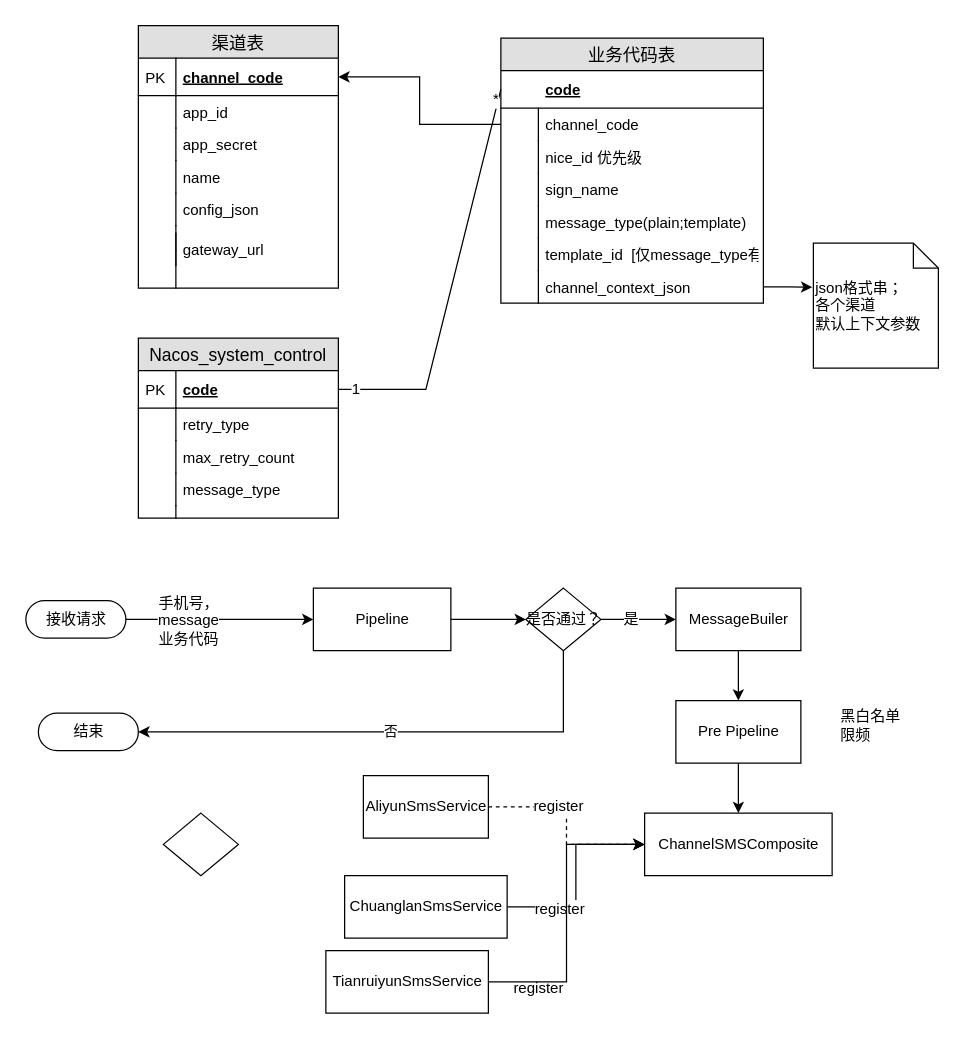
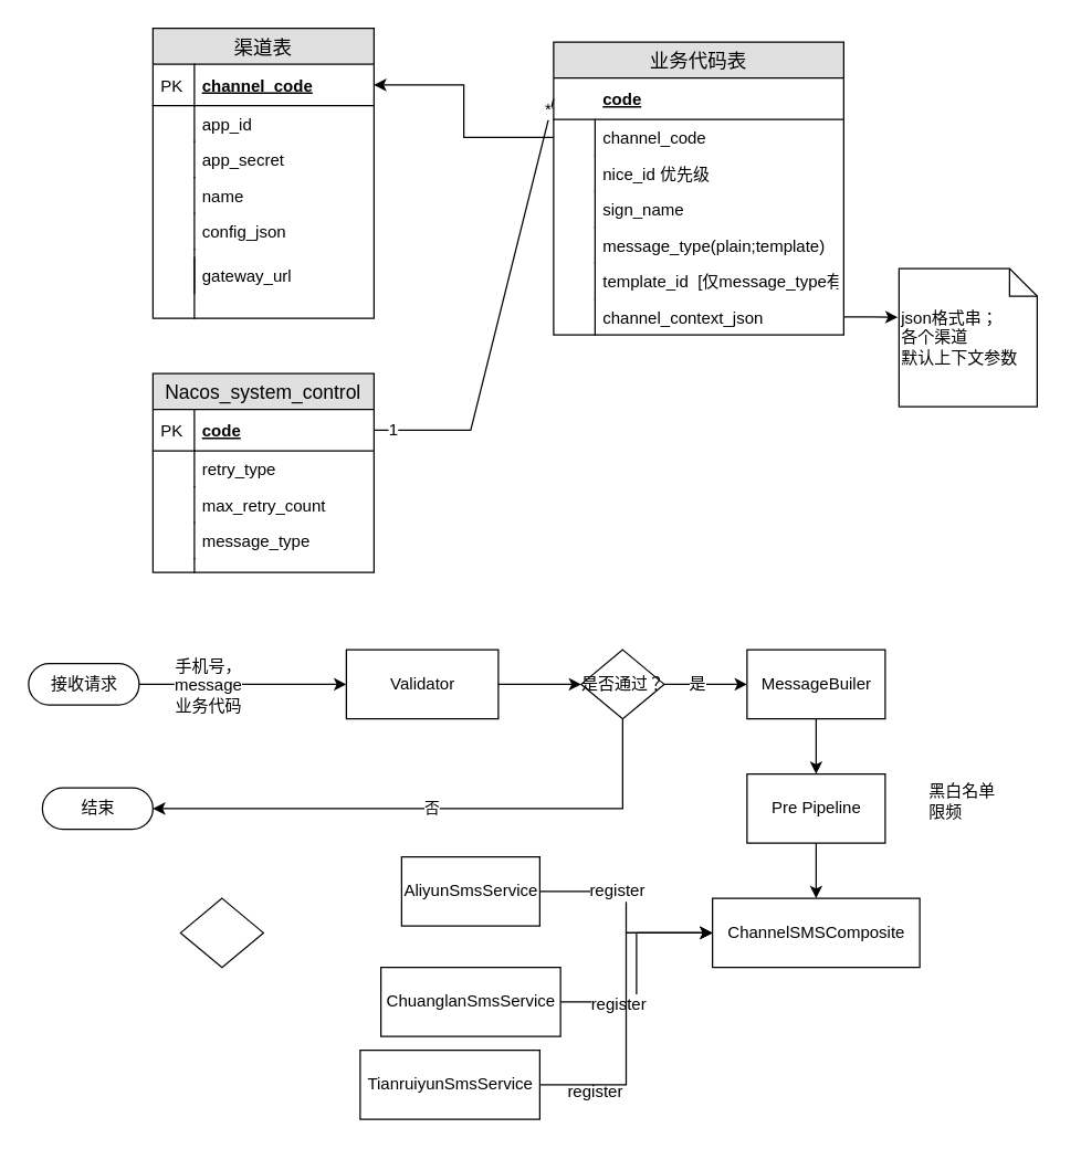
  <mxCell id="0" />
  <mxCell id="1" parent="0" />
  <mxCell id="2" value="渠道表" style="swimlane;fontStyle=0;childLayout=stackLayout;horizontal=1;startSize=26;fillColor=#e0e0e0;horizontalStack=0;resizeParent=1;resizeParentMax=0;resizeLast=0;collapsible=1;marginBottom=0;swimlaneFillColor=#ffffff;align=center;fontSize=14;" vertex="1" parent="1"><mxGeometry x="110" y="20" width="160" height="210" as="geometry" /></mxCell>
  <mxCell id="3" value="channel_code" style="shape=partialRectangle;top=0;left=0;right=0;bottom=1;align=left;verticalAlign=middle;fillColor=none;spacingLeft=34;spacingRight=4;overflow=hidden;rotatable=0;points=[[0,0.5],[1,0.5]];portConstraint=eastwest;dropTarget=0;fontStyle=5;fontSize=12;" vertex="1" parent="2"><mxGeometry y="26" width="160" height="30" as="geometry" /></mxCell>
  <mxCell id="4" value="PK" style="shape=partialRectangle;top=0;left=0;bottom=0;fillColor=none;align=left;verticalAlign=middle;spacingLeft=4;spacingRight=4;overflow=hidden;rotatable=0;points=[];portConstraint=eastwest;part=1;fontSize=12;" vertex="1" connectable="0" parent="3"><mxGeometry width="30" height="30" as="geometry" /></mxCell>
  <mxCell id="5" value="app_id" style="shape=partialRectangle;top=0;left=0;right=0;bottom=0;align=left;verticalAlign=top;fillColor=none;spacingLeft=34;spacingRight=4;overflow=hidden;rotatable=0;points=[[0,0.5],[1,0.5]];portConstraint=eastwest;dropTarget=0;fontSize=12;" vertex="1" parent="2"><mxGeometry y="56" width="160" height="26" as="geometry" /></mxCell>
  <mxCell id="6" value="" style="shape=partialRectangle;top=0;left=0;bottom=0;fillColor=none;align=left;verticalAlign=top;spacingLeft=4;spacingRight=4;overflow=hidden;rotatable=0;points=[];portConstraint=eastwest;part=1;fontSize=12;" vertex="1" connectable="0" parent="5"><mxGeometry width="30" height="26" as="geometry" /></mxCell>
  <mxCell id="7" value="app_secret" style="shape=partialRectangle;top=0;left=0;right=0;bottom=0;align=left;verticalAlign=top;fillColor=none;spacingLeft=34;spacingRight=4;overflow=hidden;rotatable=0;points=[[0,0.5],[1,0.5]];portConstraint=eastwest;dropTarget=0;fontSize=12;" vertex="1" parent="2"><mxGeometry y="82" width="160" height="26" as="geometry" /></mxCell>
  <mxCell id="8" value="" style="shape=partialRectangle;top=0;left=0;bottom=0;fillColor=none;align=left;verticalAlign=top;spacingLeft=4;spacingRight=4;overflow=hidden;rotatable=0;points=[];portConstraint=eastwest;part=1;fontSize=12;" vertex="1" connectable="0" parent="7"><mxGeometry width="30" height="26" as="geometry" /></mxCell>
  <mxCell id="9" value="name" style="shape=partialRectangle;top=0;left=0;right=0;bottom=0;align=left;verticalAlign=top;fillColor=none;spacingLeft=34;spacingRight=4;overflow=hidden;rotatable=0;points=[[0,0.5],[1,0.5]];portConstraint=eastwest;dropTarget=0;fontSize=12;" vertex="1" parent="2"><mxGeometry y="108" width="160" height="26" as="geometry" /></mxCell>
  <mxCell id="10" value="" style="shape=partialRectangle;top=0;left=0;bottom=0;fillColor=none;align=left;verticalAlign=top;spacingLeft=4;spacingRight=4;overflow=hidden;rotatable=0;points=[];portConstraint=eastwest;part=1;fontSize=12;" vertex="1" connectable="0" parent="9"><mxGeometry width="30" height="26" as="geometry" /></mxCell>
  <mxCell id="11" value="config_json" style="shape=partialRectangle;top=0;left=0;right=0;bottom=0;align=left;verticalAlign=top;fillColor=none;spacingLeft=34;spacingRight=4;overflow=hidden;rotatable=0;points=[[0,0.5],[1,0.5]];portConstraint=eastwest;dropTarget=0;fontSize=12;" vertex="1" parent="2"><mxGeometry y="134" width="160" height="26" as="geometry" /></mxCell>
  <mxCell id="12" value="" style="shape=partialRectangle;top=0;left=0;bottom=0;fillColor=none;align=left;verticalAlign=top;spacingLeft=4;spacingRight=4;overflow=hidden;rotatable=0;points=[];portConstraint=eastwest;part=1;fontSize=12;" vertex="1" connectable="0" parent="11"><mxGeometry width="30" height="26" as="geometry" /></mxCell>
  <mxCell id="13" value="" style="shape=partialRectangle;top=0;left=0;right=0;bottom=0;align=left;verticalAlign=top;fillColor=none;spacingLeft=34;spacingRight=4;overflow=hidden;rotatable=0;points=[[0,0.5],[1,0.5]];portConstraint=eastwest;dropTarget=0;fontSize=12;" vertex="1" parent="2"><mxGeometry y="160" width="160" height="50" as="geometry" /></mxCell>
  <mxCell id="14" value="" style="shape=partialRectangle;top=0;left=0;bottom=0;fillColor=none;align=left;verticalAlign=top;spacingLeft=4;spacingRight=4;overflow=hidden;rotatable=0;points=[];portConstraint=eastwest;part=1;fontSize=12;" vertex="1" connectable="0" parent="13"><mxGeometry width="30" height="50" as="geometry" /></mxCell>
  <mxCell id="15" value="gateway_url" style="shape=partialRectangle;top=0;left=0;right=0;bottom=0;align=left;verticalAlign=top;fillColor=none;spacingLeft=34;spacingRight=4;overflow=hidden;rotatable=0;points=[[0,0.5],[1,0.5]];portConstraint=eastwest;dropTarget=0;fontSize=12;" vertex="1" parent="1"><mxGeometry x="110" y="186" width="160" height="26" as="geometry" /></mxCell>
  <mxCell id="16" value="" style="shape=partialRectangle;top=0;left=0;bottom=0;fillColor=none;align=left;verticalAlign=top;spacingLeft=4;spacingRight=4;overflow=hidden;rotatable=0;points=[];portConstraint=eastwest;part=1;fontSize=12;" vertex="1" connectable="0" parent="15"><mxGeometry width="30" height="26" as="geometry" /></mxCell>
  <mxCell id="17" value="业务代码表" style="swimlane;fontStyle=0;childLayout=stackLayout;horizontal=1;startSize=26;fillColor=#e0e0e0;horizontalStack=0;resizeParent=1;resizeParentMax=0;resizeLast=0;collapsible=1;marginBottom=0;swimlaneFillColor=#ffffff;align=center;fontSize=14;" vertex="1" parent="1"><mxGeometry x="400" y="30" width="210" height="212" as="geometry" /></mxCell>
  <mxCell id="18" value="code" style="shape=partialRectangle;top=0;left=0;right=0;bottom=1;align=left;verticalAlign=middle;fillColor=none;spacingLeft=34;spacingRight=4;overflow=hidden;rotatable=0;points=[[0,0.5],[1,0.5]];portConstraint=eastwest;dropTarget=0;fontStyle=5;fontSize=12;" vertex="1" parent="17"><mxGeometry y="26" width="210" height="30" as="geometry" /></mxCell>
  <mxCell id="19" value="channel_code" style="shape=partialRectangle;top=0;left=0;right=0;bottom=0;align=left;verticalAlign=top;fillColor=none;spacingLeft=34;spacingRight=4;overflow=hidden;rotatable=0;points=[[0,0.5],[1,0.5]];portConstraint=eastwest;dropTarget=0;fontSize=12;" vertex="1" parent="17"><mxGeometry y="56" width="210" height="26" as="geometry" /></mxCell>
  <mxCell id="20" value="" style="shape=partialRectangle;top=0;left=0;bottom=0;fillColor=none;align=left;verticalAlign=top;spacingLeft=4;spacingRight=4;overflow=hidden;rotatable=0;points=[];portConstraint=eastwest;part=1;fontSize=12;" vertex="1" connectable="0" parent="19"><mxGeometry width="30" height="26" as="geometry" /></mxCell>
  <mxCell id="21" value="nice_id 优先级" style="shape=partialRectangle;top=0;left=0;right=0;bottom=0;align=left;verticalAlign=top;fillColor=none;spacingLeft=34;spacingRight=4;overflow=hidden;rotatable=0;points=[[0,0.5],[1,0.5]];portConstraint=eastwest;dropTarget=0;fontSize=12;" vertex="1" parent="17"><mxGeometry y="82" width="210" height="26" as="geometry" /></mxCell>
  <mxCell id="22" value="" style="shape=partialRectangle;top=0;left=0;bottom=0;fillColor=none;align=left;verticalAlign=top;spacingLeft=4;spacingRight=4;overflow=hidden;rotatable=0;points=[];portConstraint=eastwest;part=1;fontSize=12;" vertex="1" connectable="0" parent="21"><mxGeometry width="30" height="26" as="geometry" /></mxCell>
  <mxCell id="23" value="sign_name" style="shape=partialRectangle;top=0;left=0;right=0;bottom=0;align=left;verticalAlign=top;fillColor=none;spacingLeft=34;spacingRight=4;overflow=hidden;rotatable=0;points=[[0,0.5],[1,0.5]];portConstraint=eastwest;dropTarget=0;fontSize=12;" vertex="1" parent="17"><mxGeometry y="108" width="210" height="26" as="geometry" /></mxCell>
  <mxCell id="24" value="" style="shape=partialRectangle;top=0;left=0;bottom=0;fillColor=none;align=left;verticalAlign=top;spacingLeft=4;spacingRight=4;overflow=hidden;rotatable=0;points=[];portConstraint=eastwest;part=1;fontSize=12;" vertex="1" connectable="0" parent="23"><mxGeometry width="30" height="26" as="geometry" /></mxCell>
  <mxCell id="25" value="message_type(plain;template)" style="shape=partialRectangle;top=0;left=0;right=0;bottom=0;align=left;verticalAlign=top;fillColor=none;spacingLeft=34;spacingRight=4;overflow=hidden;rotatable=0;points=[[0,0.5],[1,0.5]];portConstraint=eastwest;dropTarget=0;fontSize=12;" vertex="1" parent="17"><mxGeometry y="134" width="210" height="26" as="geometry" /></mxCell>
  <mxCell id="26" value="" style="shape=partialRectangle;top=0;left=0;bottom=0;fillColor=none;align=left;verticalAlign=top;spacingLeft=4;spacingRight=4;overflow=hidden;rotatable=0;points=[];portConstraint=eastwest;part=1;fontSize=12;" vertex="1" connectable="0" parent="25"><mxGeometry width="30" height="26" as="geometry" /></mxCell>
  <mxCell id="27" value="template_id  [仅message_type有效]" style="shape=partialRectangle;top=0;left=0;right=0;bottom=0;align=left;verticalAlign=top;fillColor=none;spacingLeft=34;spacingRight=4;overflow=hidden;rotatable=0;points=[[0,0.5],[1,0.5]];portConstraint=eastwest;dropTarget=0;fontSize=12;" vertex="1" parent="17"><mxGeometry y="160" width="210" height="26" as="geometry" /></mxCell>
  <mxCell id="28" value="" style="shape=partialRectangle;top=0;left=0;bottom=0;fillColor=none;align=left;verticalAlign=top;spacingLeft=4;spacingRight=4;overflow=hidden;rotatable=0;points=[];portConstraint=eastwest;part=1;fontSize=12;" vertex="1" connectable="0" parent="27"><mxGeometry width="30" height="26" as="geometry" /></mxCell>
  <mxCell id="29" value="channel_context_json" style="shape=partialRectangle;top=0;left=0;right=0;bottom=0;align=left;verticalAlign=top;fillColor=none;spacingLeft=34;spacingRight=4;overflow=hidden;rotatable=0;points=[[0,0.5],[1,0.5]];portConstraint=eastwest;dropTarget=0;fontSize=12;" vertex="1" parent="17"><mxGeometry y="186" width="210" height="26" as="geometry" /></mxCell>
  <mxCell id="30" value="" style="shape=partialRectangle;top=0;left=0;bottom=0;fillColor=none;align=left;verticalAlign=top;spacingLeft=4;spacingRight=4;overflow=hidden;rotatable=0;points=[];portConstraint=eastwest;part=1;fontSize=12;" vertex="1" connectable="0" parent="29"><mxGeometry width="30" height="26" as="geometry" /></mxCell>
  <mxCell id="31" value="Nacos_system_control" style="swimlane;fontStyle=0;childLayout=stackLayout;horizontal=1;startSize=26;fillColor=#e0e0e0;horizontalStack=0;resizeParent=1;resizeParentMax=0;resizeLast=0;collapsible=1;marginBottom=0;swimlaneFillColor=#ffffff;align=center;fontSize=14;" vertex="1" parent="1"><mxGeometry x="110" y="270" width="160" height="144" as="geometry" /></mxCell>
  <mxCell id="32" value="code" style="shape=partialRectangle;top=0;left=0;right=0;bottom=1;align=left;verticalAlign=middle;fillColor=none;spacingLeft=34;spacingRight=4;overflow=hidden;rotatable=0;points=[[0,0.5],[1,0.5]];portConstraint=eastwest;dropTarget=0;fontStyle=5;fontSize=12;" vertex="1" parent="31"><mxGeometry y="26" width="160" height="30" as="geometry" /></mxCell>
  <mxCell id="33" value="PK" style="shape=partialRectangle;top=0;left=0;bottom=0;fillColor=none;align=left;verticalAlign=middle;spacingLeft=4;spacingRight=4;overflow=hidden;rotatable=0;points=[];portConstraint=eastwest;part=1;fontSize=12;" vertex="1" connectable="0" parent="32"><mxGeometry width="30" height="30" as="geometry" /></mxCell>
  <mxCell id="34" value="retry_type" style="shape=partialRectangle;top=0;left=0;right=0;bottom=0;align=left;verticalAlign=top;fillColor=none;spacingLeft=34;spacingRight=4;overflow=hidden;rotatable=0;points=[[0,0.5],[1,0.5]];portConstraint=eastwest;dropTarget=0;fontSize=12;" vertex="1" parent="31"><mxGeometry y="56" width="160" height="26" as="geometry" /></mxCell>
  <mxCell id="35" value="" style="shape=partialRectangle;top=0;left=0;bottom=0;fillColor=none;align=left;verticalAlign=top;spacingLeft=4;spacingRight=4;overflow=hidden;rotatable=0;points=[];portConstraint=eastwest;part=1;fontSize=12;" vertex="1" connectable="0" parent="34"><mxGeometry width="30" height="26" as="geometry" /></mxCell>
  <mxCell id="36" value="max_retry_count" style="shape=partialRectangle;top=0;left=0;right=0;bottom=0;align=left;verticalAlign=top;fillColor=none;spacingLeft=34;spacingRight=4;overflow=hidden;rotatable=0;points=[[0,0.5],[1,0.5]];portConstraint=eastwest;dropTarget=0;fontSize=12;" vertex="1" parent="31"><mxGeometry y="82" width="160" height="26" as="geometry" /></mxCell>
  <mxCell id="37" value="" style="shape=partialRectangle;top=0;left=0;bottom=0;fillColor=none;align=left;verticalAlign=top;spacingLeft=4;spacingRight=4;overflow=hidden;rotatable=0;points=[];portConstraint=eastwest;part=1;fontSize=12;" vertex="1" connectable="0" parent="36"><mxGeometry width="30" height="26" as="geometry" /></mxCell>
  <mxCell id="38" value="message_type" style="shape=partialRectangle;top=0;left=0;right=0;bottom=0;align=left;verticalAlign=top;fillColor=none;spacingLeft=34;spacingRight=4;overflow=hidden;rotatable=0;points=[[0,0.5],[1,0.5]];portConstraint=eastwest;dropTarget=0;fontSize=12;" vertex="1" parent="31"><mxGeometry y="108" width="160" height="26" as="geometry" /></mxCell>
  <mxCell id="39" value="" style="shape=partialRectangle;top=0;left=0;bottom=0;fillColor=none;align=left;verticalAlign=top;spacingLeft=4;spacingRight=4;overflow=hidden;rotatable=0;points=[];portConstraint=eastwest;part=1;fontSize=12;" vertex="1" connectable="0" parent="38"><mxGeometry width="30" height="26" as="geometry" /></mxCell>
  <mxCell id="40" value="" style="shape=partialRectangle;top=0;left=0;right=0;bottom=0;align=left;verticalAlign=top;fillColor=none;spacingLeft=34;spacingRight=4;overflow=hidden;rotatable=0;points=[[0,0.5],[1,0.5]];portConstraint=eastwest;dropTarget=0;fontSize=12;" vertex="1" parent="31"><mxGeometry y="134" width="160" height="10" as="geometry" /></mxCell>
  <mxCell id="41" value="" style="shape=partialRectangle;top=0;left=0;bottom=0;fillColor=none;align=left;verticalAlign=top;spacingLeft=4;spacingRight=4;overflow=hidden;rotatable=0;points=[];portConstraint=eastwest;part=1;fontSize=12;" vertex="1" connectable="0" parent="40"><mxGeometry width="30" height="10" as="geometry" /></mxCell>
  <mxCell id="42" value="" style="endArrow=none;html=1;rounded=0;entryX=0;entryY=0.5;entryDx=0;entryDy=0;" edge="1" parent="1" source="32" target="18"><mxGeometry relative="1" as="geometry"><mxPoint x="330" y="360" as="sourcePoint" /><mxPoint x="490" y="360" as="targetPoint" /><Array as="points"><mxPoint x="340" y="311" /></Array></mxGeometry></mxCell>
  <mxCell id="43" value="" style="resizable=0;html=1;align=right;verticalAlign=bottom;" connectable="0" vertex="1" parent="42"><mxGeometry x="1" relative="1" as="geometry" /></mxCell>
  <mxCell id="44" value="1" style="text;html=1;align=center;verticalAlign=middle;resizable=0;points=[];labelBackgroundColor=#ffffff;" vertex="1" connectable="0" parent="42"><mxGeometry x="-0.915" y="1" relative="1" as="geometry"><mxPoint as="offset" /></mxGeometry></mxCell>
  <mxCell id="45" value="*" style="text;html=1;align=center;verticalAlign=middle;resizable=0;points=[];labelBackgroundColor=#ffffff;" vertex="1" connectable="0" parent="42"><mxGeometry x="0.946" y="3" relative="1" as="geometry"><mxPoint as="offset" /></mxGeometry></mxCell>
  <mxCell id="46" style="edgeStyle=orthogonalEdgeStyle;rounded=0;orthogonalLoop=1;jettySize=auto;html=1;exitX=0;exitY=0.5;exitDx=0;exitDy=0;entryX=1;entryY=0.5;entryDx=0;entryDy=0;" edge="1" parent="1" source="19" target="3"><mxGeometry relative="1" as="geometry" /></mxCell>
  <mxCell id="47" value="json格式串；&lt;br&gt;各个渠道&lt;br&gt;默认上下文参数&lt;br&gt;&lt;div style=&quot;text-align: justify&quot;&gt;&lt;/div&gt;" style="shape=note;size=20;whiteSpace=wrap;html=1;align=left;" vertex="1" parent="1"><mxGeometry x="650" y="194" width="100" height="100" as="geometry" /></mxCell>
  <mxCell id="48" style="edgeStyle=orthogonalEdgeStyle;rounded=0;orthogonalLoop=1;jettySize=auto;html=1;entryX=-0.009;entryY=0.353;entryDx=0;entryDy=0;entryPerimeter=0;" edge="1" parent="1" source="29" target="47"><mxGeometry relative="1" as="geometry" /></mxCell>
  <mxCell id="49" style="edgeStyle=orthogonalEdgeStyle;rounded=0;orthogonalLoop=1;jettySize=auto;html=1;exitX=1;exitY=0.5;exitDx=0;exitDy=0;" edge="1" parent="1" source="50" target="57"><mxGeometry relative="1" as="geometry" /></mxCell>
- <mxCell id="50" value="Pipeline" style="html=1;" vertex="1" parent="1"><mxGeometry x="250" y="470" width="110" height="50" as="geometry" /></mxCell>
+ <mxCell id="50" value="Validator" style="html=1;" vertex="1" parent="1"><mxGeometry x="250" y="470" width="110" height="50" as="geometry" /></mxCell>
  <mxCell id="51" style="edgeStyle=orthogonalEdgeStyle;rounded=0;orthogonalLoop=1;jettySize=auto;html=1;exitX=1;exitY=0.5;exitDx=0;exitDy=0;exitPerimeter=0;entryX=0;entryY=0.5;entryDx=0;entryDy=0;" edge="1" parent="1" source="53" target="50"><mxGeometry relative="1" as="geometry" /></mxCell>
  <mxCell id="52" value="手机号，&lt;br&gt;message&lt;br&gt;业务代码" style="text;html=1;align=center;verticalAlign=middle;resizable=0;points=[];labelBackgroundColor=#ffffff;" vertex="1" connectable="0" parent="51"><mxGeometry x="-0.345" relative="1" as="geometry"><mxPoint as="offset" /></mxGeometry></mxCell>
  <mxCell id="53" value="接收请求" style="html=1;dashed=0;whitespace=wrap;shape=mxgraph.dfd.start" vertex="1" parent="1"><mxGeometry x="20" y="480" width="80" height="30" as="geometry" /></mxCell>
  <mxCell id="54" value="否" style="edgeStyle=orthogonalEdgeStyle;rounded=0;orthogonalLoop=1;jettySize=auto;html=1;exitX=0.5;exitY=1;exitDx=0;exitDy=0;entryX=1;entryY=0.5;entryDx=0;entryDy=0;entryPerimeter=0;" edge="1" parent="1" source="57" target="59"><mxGeometry relative="1" as="geometry" /></mxCell>
  <mxCell id="55" style="edgeStyle=orthogonalEdgeStyle;rounded=0;orthogonalLoop=1;jettySize=auto;html=1;exitX=1;exitY=0.5;exitDx=0;exitDy=0;entryX=0;entryY=0.5;entryDx=0;entryDy=0;" edge="1" parent="1" source="57" target="61"><mxGeometry relative="1" as="geometry"><mxPoint x="530" y="495.286" as="targetPoint" /></mxGeometry></mxCell>
  <mxCell id="56" value="是" style="text;html=1;align=center;verticalAlign=middle;resizable=0;points=[];labelBackgroundColor=#ffffff;" vertex="1" connectable="0" parent="55"><mxGeometry x="-0.238" y="1" relative="1" as="geometry"><mxPoint as="offset" /></mxGeometry></mxCell>
  <mxCell id="57" value="是否通过？" style="shape=rhombus;html=1;dashed=0;whitespace=wrap;perimeter=rhombusPerimeter;" vertex="1" parent="1"><mxGeometry x="420" y="470" width="60" height="50" as="geometry" /></mxCell>
  <mxCell id="58" value="" style="shape=rhombus;html=1;dashed=0;whitespace=wrap;perimeter=rhombusPerimeter;" vertex="1" parent="1"><mxGeometry x="130" y="650" width="60" height="50" as="geometry" /></mxCell>
  <mxCell id="59" value="结束" style="html=1;dashed=0;whitespace=wrap;shape=mxgraph.dfd.start" vertex="1" parent="1"><mxGeometry x="30" y="570" width="80" height="30" as="geometry" /></mxCell>
  <mxCell id="60" style="edgeStyle=orthogonalEdgeStyle;rounded=0;orthogonalLoop=1;jettySize=auto;html=1;exitX=0.5;exitY=1;exitDx=0;exitDy=0;" edge="1" parent="1" source="61" target="64"><mxGeometry relative="1" as="geometry" /></mxCell>
  <mxCell id="61" value="MessageBuiler" style="html=1;dashed=0;whitespace=wrap;" vertex="1" parent="1"><mxGeometry x="540" y="470" width="100" height="50" as="geometry" /></mxCell>
  <mxCell id="62" value="ChannelSMSComposite" style="html=1;dashed=0;whitespace=wrap;" vertex="1" parent="1"><mxGeometry x="515" y="650" width="150" height="50" as="geometry" /></mxCell>
  <mxCell id="63" style="edgeStyle=orthogonalEdgeStyle;rounded=0;orthogonalLoop=1;jettySize=auto;html=1;exitX=0.5;exitY=1;exitDx=0;exitDy=0;entryX=0.5;entryY=0;entryDx=0;entryDy=0;" edge="1" parent="1" source="64" target="62"><mxGeometry relative="1" as="geometry" /></mxCell>
  <mxCell id="64" value="Pre Pipeline" style="html=1;dashed=0;whitespace=wrap;" vertex="1" parent="1"><mxGeometry x="540" y="560" width="100" height="50" as="geometry" /></mxCell>
  <mxCell id="65" value="黑白名单&lt;br&gt;限频" style="text;html=1;strokeColor=none;fillColor=none;align=left;verticalAlign=middle;whiteSpace=wrap;rounded=0;" vertex="1" parent="1"><mxGeometry x="670" y="570" width="90" height="20" as="geometry" /></mxCell>
- <mxCell id="66" style="edgeStyle=orthogonalEdgeStyle;rounded=0;orthogonalLoop=1;jettySize=auto;html=1;exitX=1;exitY=0.5;exitDx=0;exitDy=0;dashed=1;" edge="1" parent="1" source="68" target="62"><mxGeometry relative="1" as="geometry" /></mxCell>
+ <mxCell id="66" style="edgeStyle=orthogonalEdgeStyle;rounded=0;orthogonalLoop=1;jettySize=auto;html=1;exitX=1;exitY=0.5;exitDx=0;exitDy=0;" edge="1" parent="1" source="68" target="62"><mxGeometry relative="1" as="geometry" /></mxCell>
  <mxCell id="67" value="register" style="text;html=1;align=center;verticalAlign=middle;resizable=0;points=[];labelBackgroundColor=#ffffff;" vertex="1" connectable="0" parent="66"><mxGeometry x="-0.285" y="1" relative="1" as="geometry"><mxPoint as="offset" /></mxGeometry></mxCell>
  <mxCell id="68" value="AliyunSmsService" style="html=1;dashed=0;whitespace=wrap;" vertex="1" parent="1"><mxGeometry x="290" y="620" width="100" height="50" as="geometry" /></mxCell>
  <mxCell id="69" style="edgeStyle=orthogonalEdgeStyle;rounded=0;orthogonalLoop=1;jettySize=auto;html=1;exitX=1;exitY=0.5;exitDx=0;exitDy=0;entryX=0;entryY=0.5;entryDx=0;entryDy=0;" edge="1" parent="1" source="71" target="62"><mxGeometry relative="1" as="geometry" /></mxCell>
  <mxCell id="70" value="register" style="text;html=1;align=center;verticalAlign=middle;resizable=0;points=[];labelBackgroundColor=#ffffff;" vertex="1" connectable="0" parent="69"><mxGeometry x="-0.486" y="-1" relative="1" as="geometry"><mxPoint as="offset" /></mxGeometry></mxCell>
  <mxCell id="71" value="ChuanglanSmsService" style="html=1;dashed=0;whitespace=wrap;" vertex="1" parent="1"><mxGeometry x="275" y="700" width="130" height="50" as="geometry" /></mxCell>
  <mxCell id="72" style="edgeStyle=orthogonalEdgeStyle;rounded=0;orthogonalLoop=1;jettySize=auto;html=1;exitX=1;exitY=0.5;exitDx=0;exitDy=0;entryX=0;entryY=0.5;entryDx=0;entryDy=0;" edge="1" parent="1" source="73" target="62"><mxGeometry relative="1" as="geometry" /></mxCell>
  <mxCell id="73" value="TianruiyunSmsService" style="html=1;dashed=0;whitespace=wrap;" vertex="1" parent="1"><mxGeometry x="260" y="760" width="130" height="50" as="geometry" /></mxCell>
  <mxCell id="74" value="register" style="text;html=1;align=center;verticalAlign=middle;resizable=0;points=[];autosize=1;" vertex="1" parent="1"><mxGeometry x="400" y="780" width="60" height="20" as="geometry" /></mxCell>
